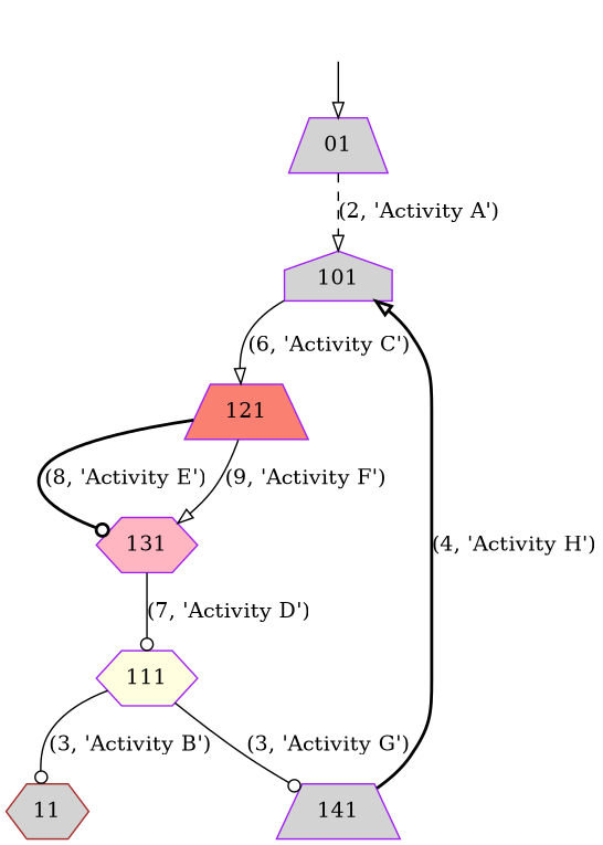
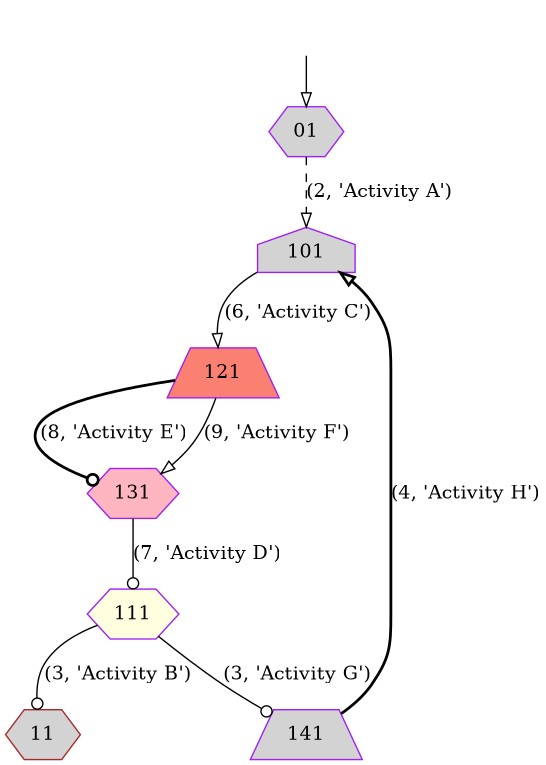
  digraph {
    node [style=filled color=purple fillcolor=lightgrey shape=trapezium]
    edge [arrowhead=onormal style=solid]
    fake [style=invisible color="" fillcolor="" shape=""]
-   01
+   01 [shape=hexagon]
    101 [shape=house]
    121 [fillcolor=salmon]
    131 [fillcolor=lightpink shape=hexagon]
    111 [fillcolor=lightyellow shape=hexagon]
    141
    11 [color=brown shape=hexagon]
    fake -> 01
    01 -> 101 [label="(2, 'Activity A')" style=dashed]
    101 -> 121 [label="(6, 'Activity C')"]
    121 -> 131 [label="(9, 'Activity F')"]
    121 -> 131 [arrowhead=odot label="(8, 'Activity E')" style=bold]
    131 -> 111 [arrowhead=odot label="(7, 'Activity D')"]
    111 -> 141 [arrowhead=odot label="(3, 'Activity G')"]
    111 -> 11 [arrowhead=odot label="(3, 'Activity B')"]
    141 -> 101 [label="(4, 'Activity H')" style=bold]
  }
